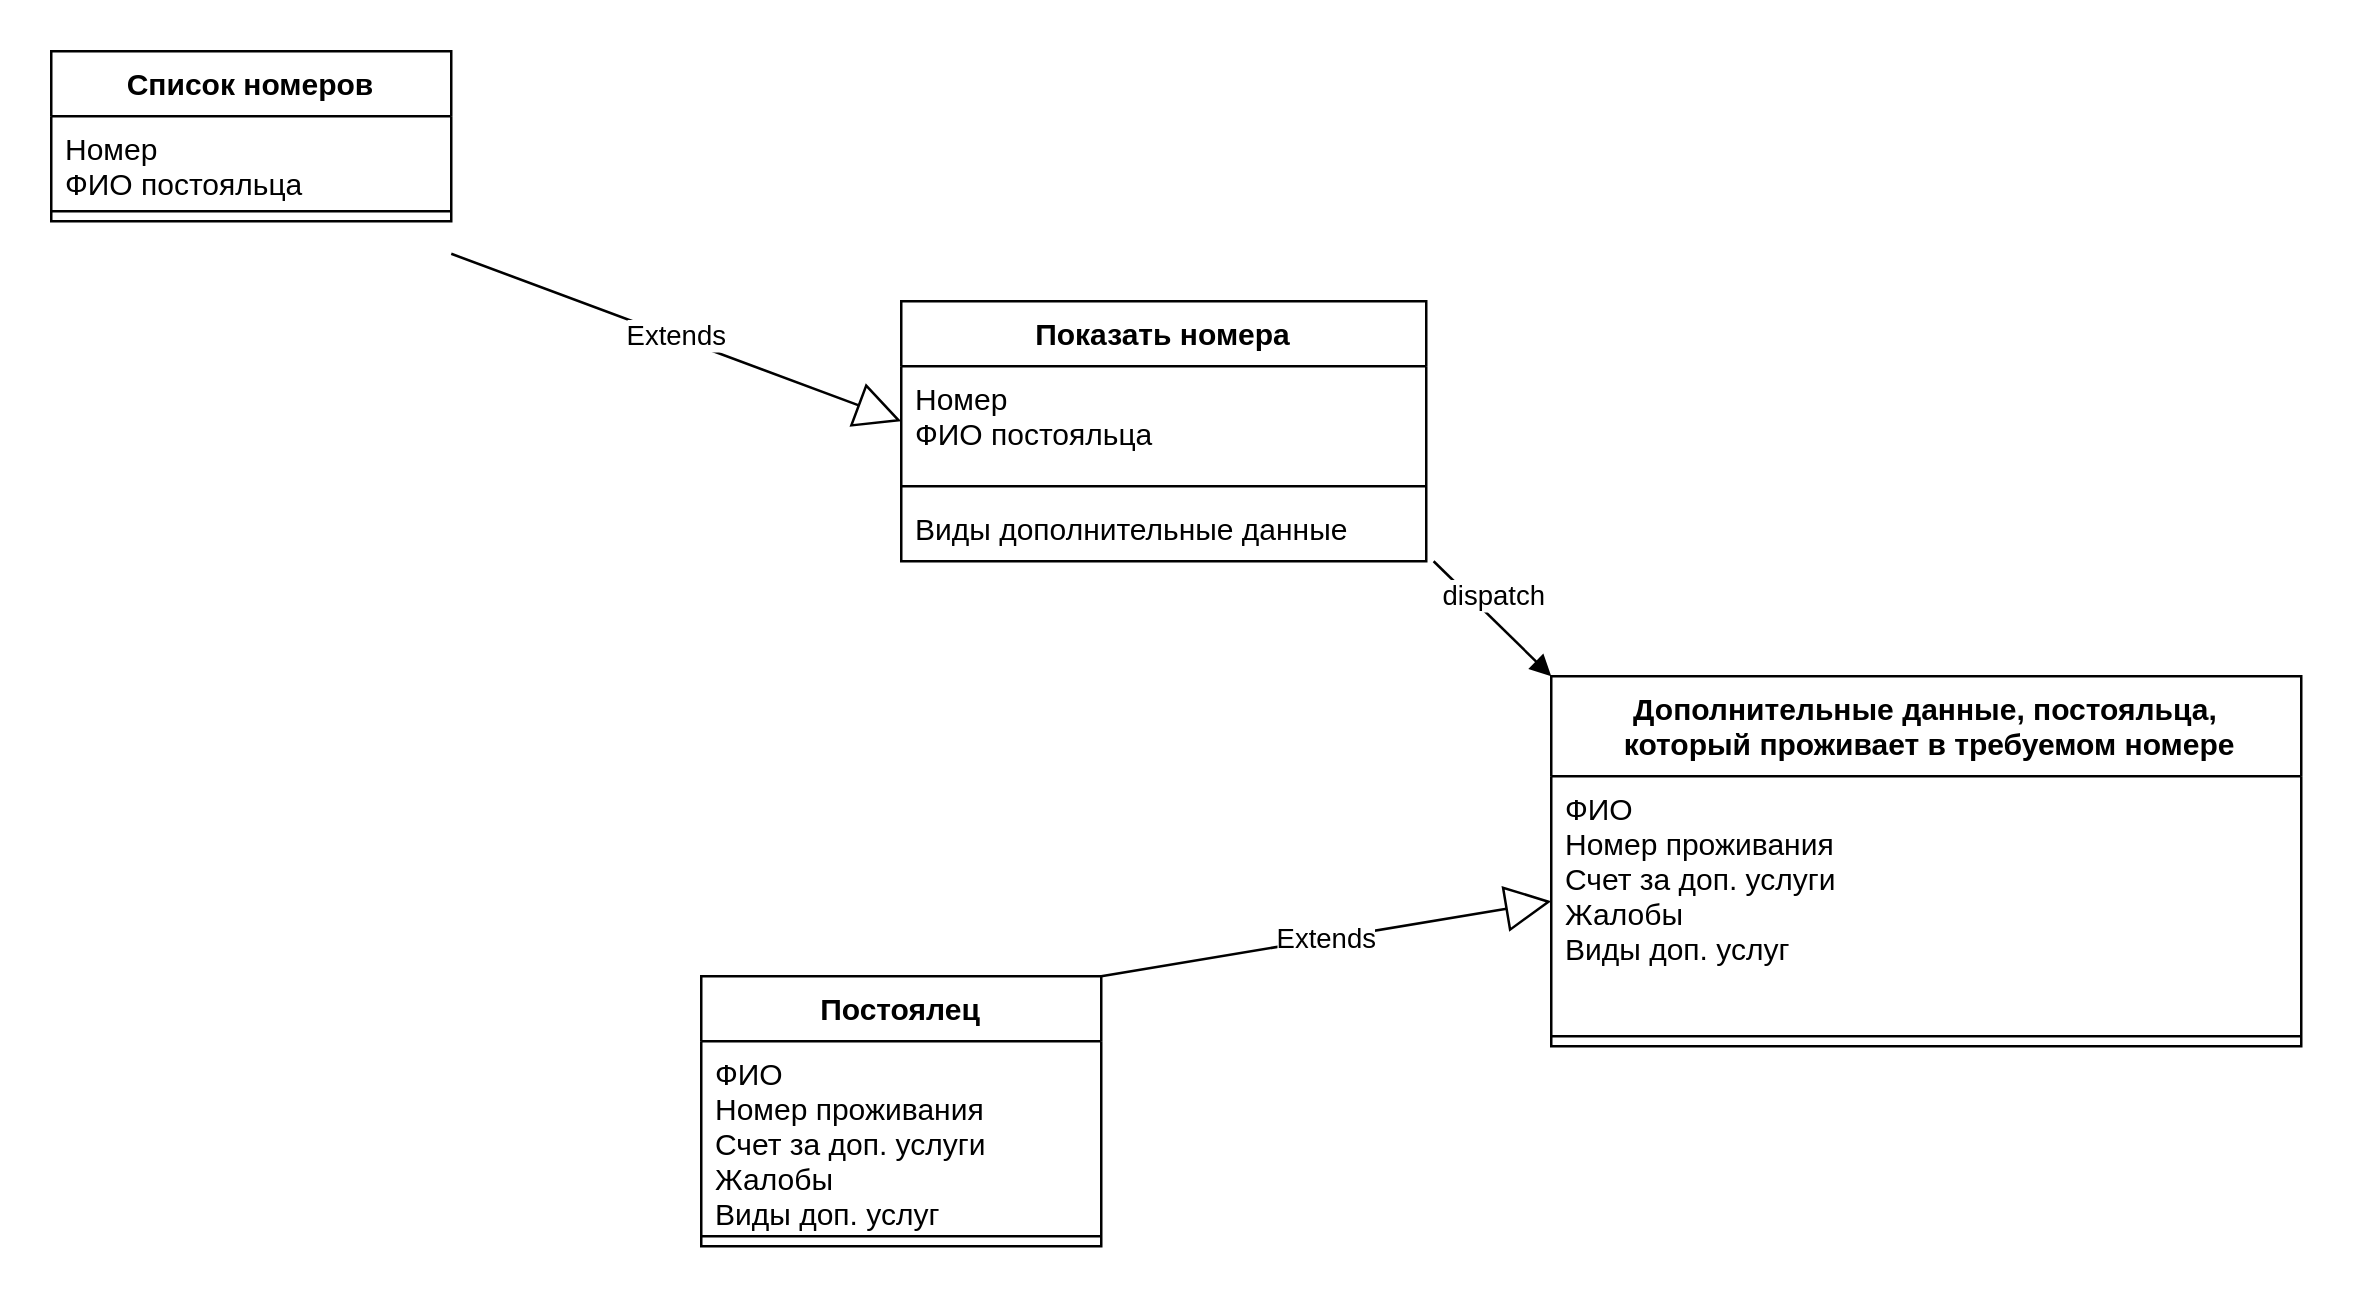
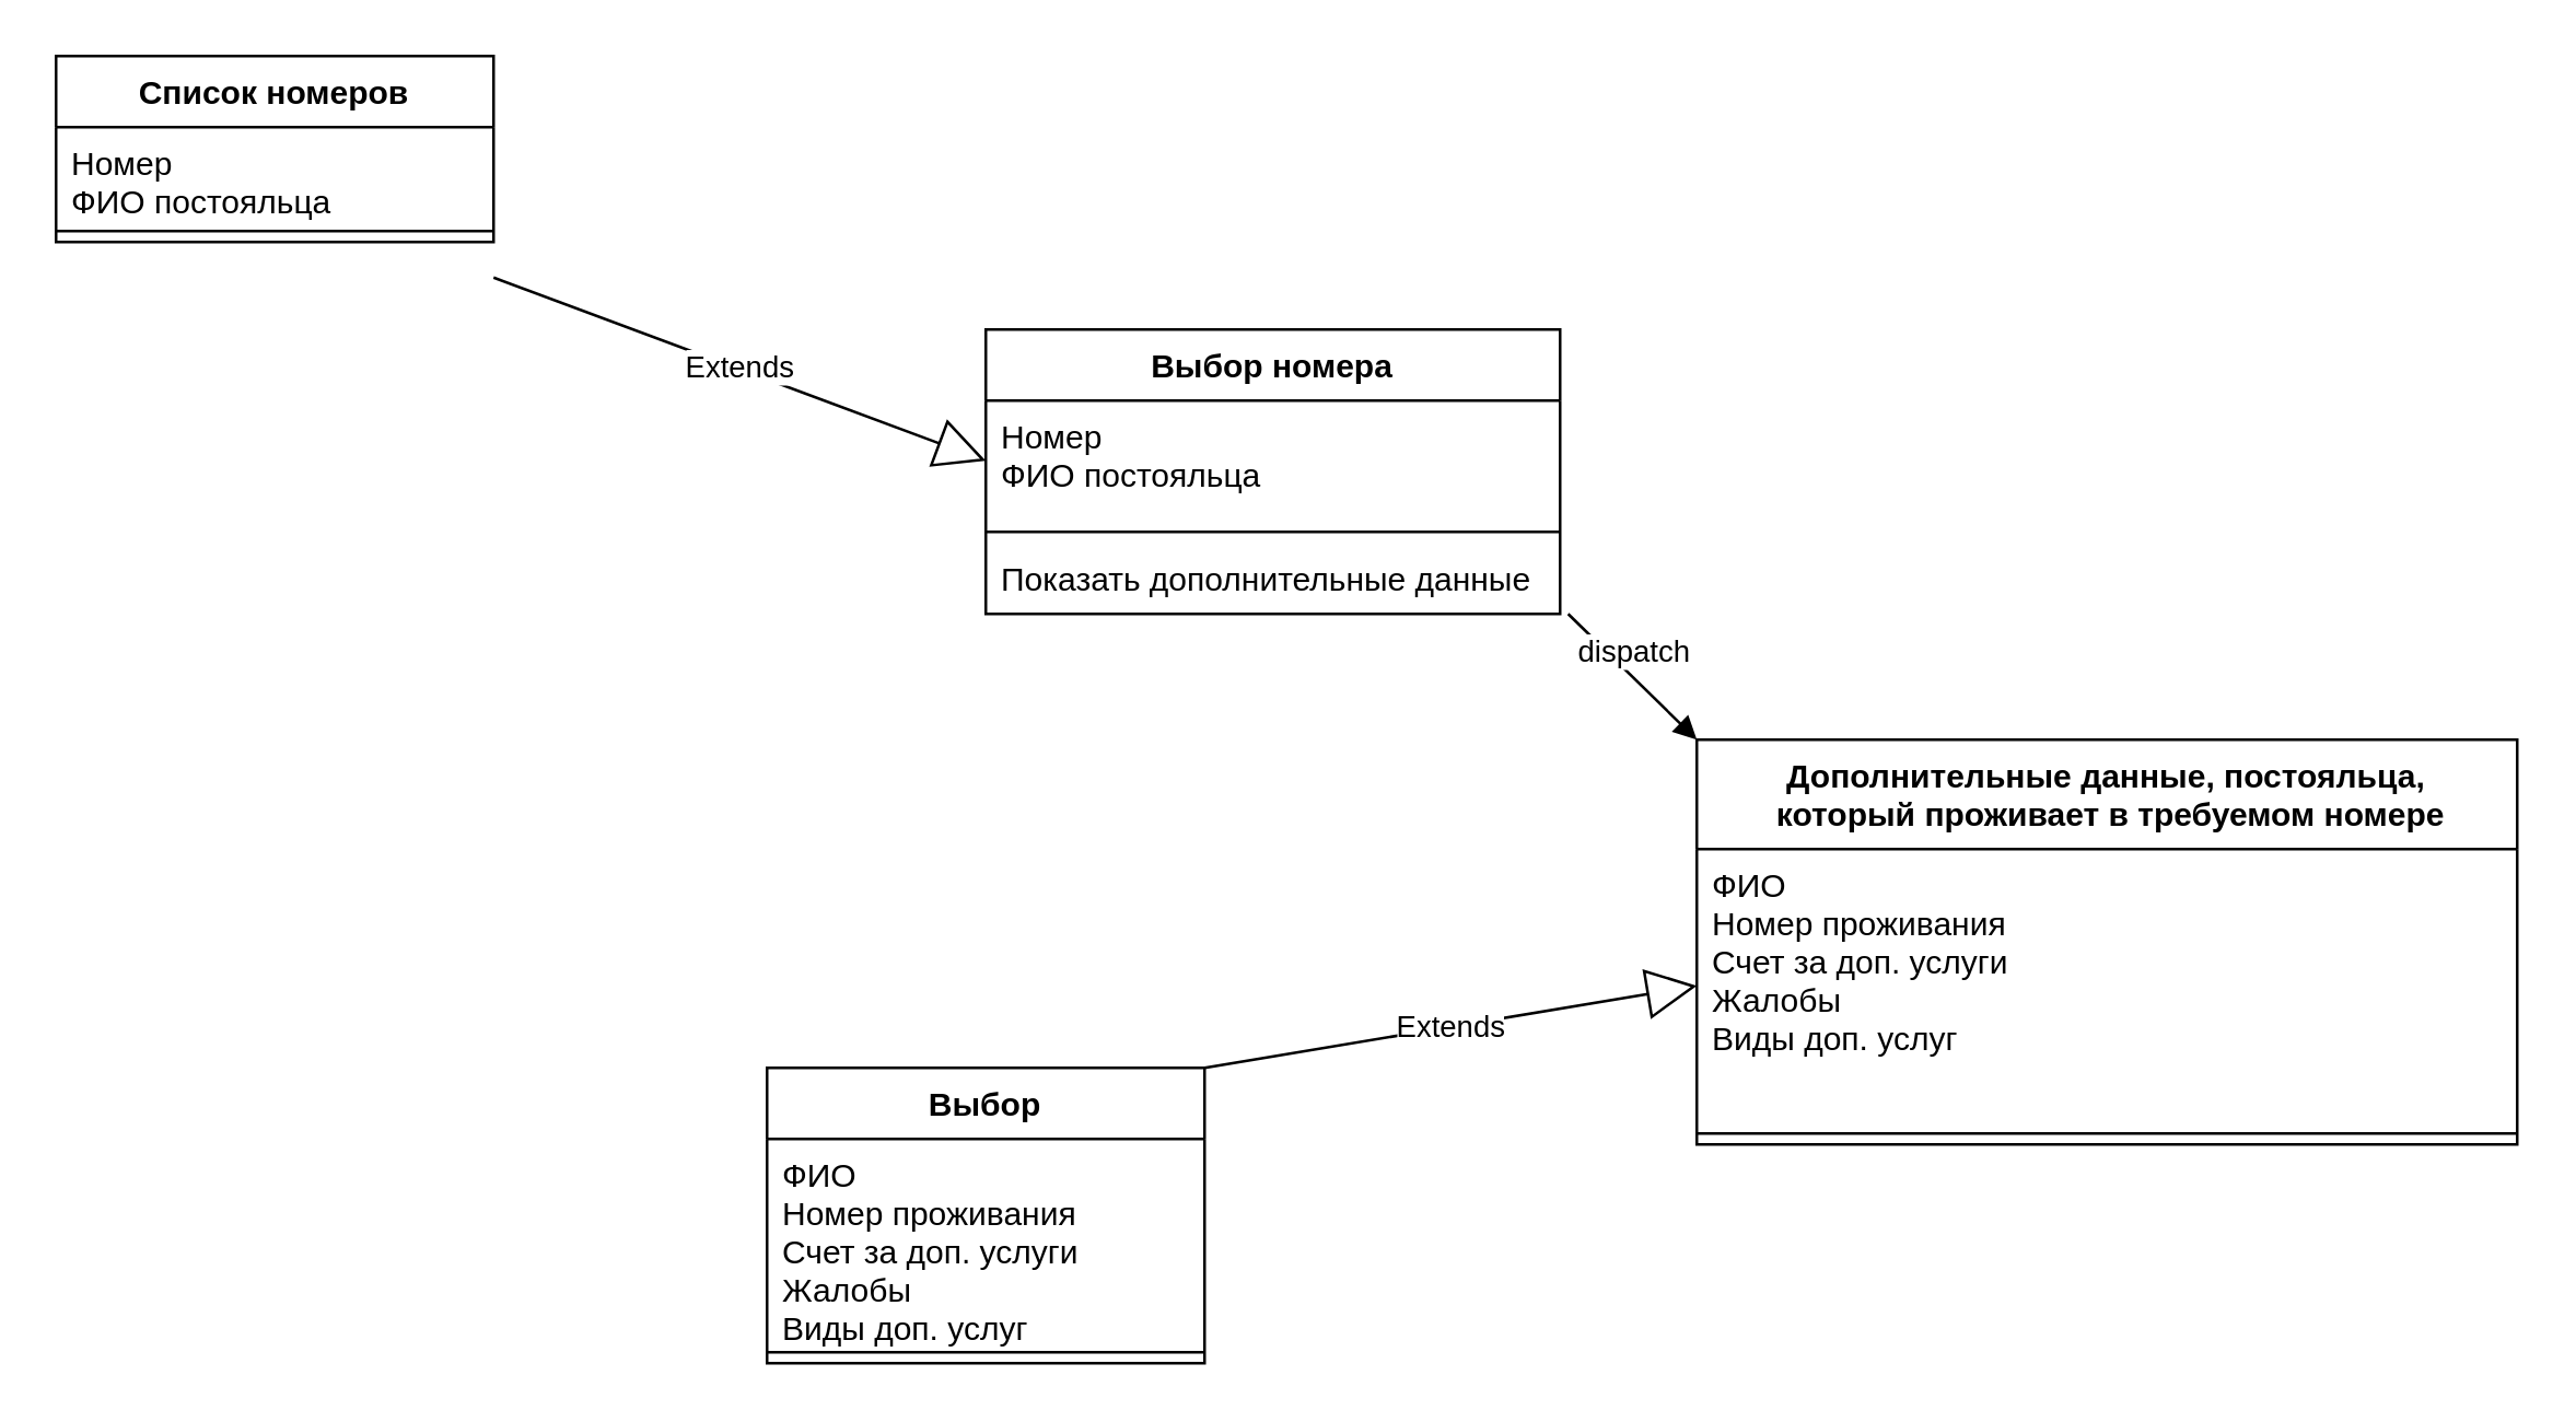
  <mxCell id="0" />
  <mxCell id="1" parent="0" />
- <mxCell id="2" value="Постоялец" style="swimlane;fontStyle=1;align=center;verticalAlign=top;childLayout=stackLayout;horizontal=1;startSize=26;horizontalStack=0;resizeParent=1;resizeParentMax=0;resizeLast=0;collapsible=1;marginBottom=0;" vertex="1" parent="1"><mxGeometry x="280" y="390" width="160" height="108" as="geometry" /></mxCell>
+ <mxCell id="2" value="Выбор" style="swimlane;fontStyle=1;align=center;verticalAlign=top;childLayout=stackLayout;horizontal=1;startSize=26;horizontalStack=0;resizeParent=1;resizeParentMax=0;resizeLast=0;collapsible=1;marginBottom=0;" vertex="1" parent="1"><mxGeometry x="280" y="390" width="160" height="108" as="geometry" /></mxCell>
  <mxCell id="3" value="ФИО&#10;Номер проживания&#10;Счет за доп. услуги&#10;Жалобы&#10;Виды доп. услуг" style="text;strokeColor=none;fillColor=none;align=left;verticalAlign=top;spacingLeft=4;spacingRight=4;overflow=hidden;rotatable=0;points=[[0,0.5],[1,0.5]];portConstraint=eastwest;" vertex="1" parent="2"><mxGeometry y="26" width="160" height="74" as="geometry" /></mxCell>
  <mxCell id="4" value="" style="line;strokeWidth=1;fillColor=none;align=left;verticalAlign=middle;spacingTop=-1;spacingLeft=3;spacingRight=3;rotatable=0;labelPosition=right;points=[];portConstraint=eastwest;strokeColor=inherit;" vertex="1" parent="2"><mxGeometry y="100" width="160" height="8" as="geometry" /></mxCell>
  <mxCell id="5" value="Список номеров" style="swimlane;fontStyle=1;align=center;verticalAlign=top;childLayout=stackLayout;horizontal=1;startSize=26;horizontalStack=0;resizeParent=1;resizeParentMax=0;resizeLast=0;collapsible=1;marginBottom=0;" vertex="1" parent="1"><mxGeometry x="20" y="20" width="160" height="68" as="geometry" /></mxCell>
  <mxCell id="6" value="Номер&#10;ФИО постояльца" style="text;strokeColor=none;fillColor=none;align=left;verticalAlign=top;spacingLeft=4;spacingRight=4;overflow=hidden;rotatable=0;points=[[0,0.5],[1,0.5]];portConstraint=eastwest;" vertex="1" parent="5"><mxGeometry y="26" width="160" height="34" as="geometry" /></mxCell>
  <mxCell id="7" value="" style="line;strokeWidth=1;fillColor=none;align=left;verticalAlign=middle;spacingTop=-1;spacingLeft=3;spacingRight=3;rotatable=0;labelPosition=right;points=[];portConstraint=eastwest;strokeColor=inherit;" vertex="1" parent="5"><mxGeometry y="60" width="160" height="8" as="geometry" /></mxCell>
- <mxCell id="8" value="Показать номера" style="swimlane;fontStyle=1;align=center;verticalAlign=top;childLayout=stackLayout;horizontal=1;startSize=26;horizontalStack=0;resizeParent=1;resizeParentMax=0;resizeLast=0;collapsible=1;marginBottom=0;" vertex="1" parent="1"><mxGeometry x="360" y="120" width="210" height="104" as="geometry" /></mxCell>
+ <mxCell id="8" value="Выбор номера" style="swimlane;fontStyle=1;align=center;verticalAlign=top;childLayout=stackLayout;horizontal=1;startSize=26;horizontalStack=0;resizeParent=1;resizeParentMax=0;resizeLast=0;collapsible=1;marginBottom=0;" vertex="1" parent="1"><mxGeometry x="360" y="120" width="210" height="104" as="geometry" /></mxCell>
  <mxCell id="9" value="Номер&#10;ФИО постояльца" style="text;strokeColor=none;fillColor=none;align=left;verticalAlign=top;spacingLeft=4;spacingRight=4;overflow=hidden;rotatable=0;points=[[0,0.5],[1,0.5]];portConstraint=eastwest;" vertex="1" parent="8"><mxGeometry y="26" width="210" height="44" as="geometry" /></mxCell>
  <mxCell id="10" value="" style="line;strokeWidth=1;fillColor=none;align=left;verticalAlign=middle;spacingTop=-1;spacingLeft=3;spacingRight=3;rotatable=0;labelPosition=right;points=[];portConstraint=eastwest;strokeColor=inherit;" vertex="1" parent="8"><mxGeometry y="70" width="210" height="8" as="geometry" /></mxCell>
- <mxCell id="11" value="Виды дополнительные данные" style="text;strokeColor=none;fillColor=none;align=left;verticalAlign=top;spacingLeft=4;spacingRight=4;overflow=hidden;rotatable=0;points=[[0,0.5],[1,0.5]];portConstraint=eastwest;" vertex="1" parent="8"><mxGeometry y="78" width="210" height="26" as="geometry" /></mxCell>
+ <mxCell id="11" value="Показать дополнительные данные" style="text;strokeColor=none;fillColor=none;align=left;verticalAlign=top;spacingLeft=4;spacingRight=4;overflow=hidden;rotatable=0;points=[[0,0.5],[1,0.5]];portConstraint=eastwest;" vertex="1" parent="8"><mxGeometry y="78" width="210" height="26" as="geometry" /></mxCell>
  <mxCell id="12" value="Дополнительные данные, постояльца,&#10; который проживает в требуемом номере&#10;" style="swimlane;fontStyle=1;align=center;verticalAlign=top;childLayout=stackLayout;horizontal=1;startSize=40;horizontalStack=0;resizeParent=1;resizeParentMax=0;resizeLast=0;collapsible=1;marginBottom=0;" vertex="1" parent="1"><mxGeometry x="620" y="270" width="300" height="148" as="geometry" /></mxCell>
  <mxCell id="13" value="ФИО&#10;Номер проживания&#10;Счет за доп. услуги&#10;Жалобы&#10;Виды доп. услуг" style="text;strokeColor=none;fillColor=none;align=left;verticalAlign=top;spacingLeft=4;spacingRight=4;overflow=hidden;rotatable=0;points=[[0,0.5],[1,0.5]];portConstraint=eastwest;" vertex="1" parent="12"><mxGeometry y="40" width="300" height="100" as="geometry" /></mxCell>
  <mxCell id="14" value="" style="line;strokeWidth=1;fillColor=none;align=left;verticalAlign=middle;spacingTop=-1;spacingLeft=3;spacingRight=3;rotatable=0;labelPosition=right;points=[];portConstraint=eastwest;strokeColor=inherit;" vertex="1" parent="12"><mxGeometry y="140" width="300" height="8" as="geometry" /></mxCell>
  <mxCell id="15" value="Extends" style="endArrow=block;endSize=16;endFill=0;html=1;rounded=0;exitX=1;exitY=0.5;exitDx=0;exitDy=0;entryX=0;entryY=0.5;entryDx=0;entryDy=0;" edge="1" parent="1" target="9"><mxGeometry width="160" relative="1" as="geometry"><mxPoint x="180" y="101" as="sourcePoint" /><mxPoint x="540" y="310" as="targetPoint" /></mxGeometry></mxCell>
  <mxCell id="16" value="Extends" style="endArrow=block;endSize=16;endFill=0;html=1;rounded=0;exitX=1;exitY=0;exitDx=0;exitDy=0;entryX=0;entryY=0.5;entryDx=0;entryDy=0;" edge="1" parent="1" source="2" target="13"><mxGeometry width="160" relative="1" as="geometry"><mxPoint x="380" y="310" as="sourcePoint" /><mxPoint x="540" y="310" as="targetPoint" /></mxGeometry></mxCell>
  <mxCell id="17" value="dispatch" style="html=1;verticalAlign=bottom;endArrow=block;rounded=0;exitX=1.014;exitY=1;exitDx=0;exitDy=0;exitPerimeter=0;entryX=0;entryY=0;entryDx=0;entryDy=0;" edge="1" parent="1" source="11" target="12"><mxGeometry width="80" relative="1" as="geometry"><mxPoint x="420" y="310" as="sourcePoint" /><mxPoint x="500" y="310" as="targetPoint" /></mxGeometry></mxCell>
